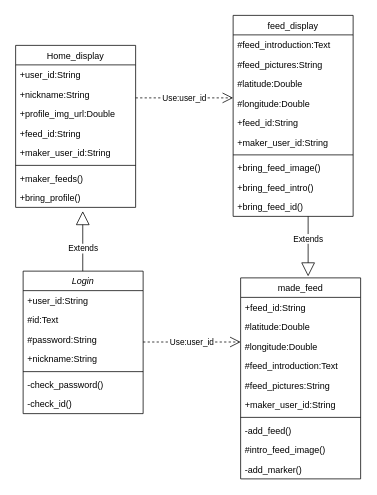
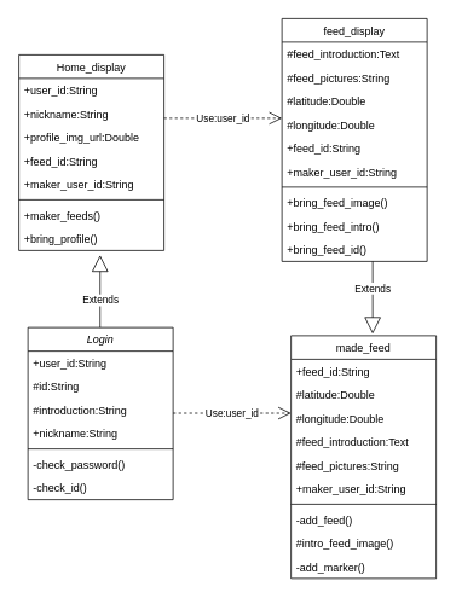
  <mxCell id="0" />
  <mxCell id="1" parent="0" />
  <mxCell id="2" value="feed_display" style="swimlane;fontStyle=0;align=center;verticalAlign=top;childLayout=stackLayout;horizontal=1;startSize=26;horizontalStack=0;resizeParent=1;resizeLast=0;collapsible=1;marginBottom=0;rounded=0;shadow=0;strokeWidth=1;" vertex="1" parent="1"><mxGeometry x="310" y="20" width="160" height="268" as="geometry"><mxRectangle x="550" y="140" width="160" height="26" as="alternateBounds" /></mxGeometry></mxCell>
  <mxCell id="3" value="#feed_introduction:Text" style="text;align=left;verticalAlign=top;spacingLeft=4;spacingRight=4;overflow=hidden;rotatable=0;points=[[0,0.5],[1,0.5]];portConstraint=eastwest;" vertex="1" parent="2"><mxGeometry y="26" width="160" height="26" as="geometry" /></mxCell>
  <mxCell id="4" value="#feed_pictures:String" style="text;align=left;verticalAlign=top;spacingLeft=4;spacingRight=4;overflow=hidden;rotatable=0;points=[[0,0.5],[1,0.5]];portConstraint=eastwest;rounded=0;shadow=0;html=0;" vertex="1" parent="2"><mxGeometry y="52" width="160" height="26" as="geometry" /></mxCell>
  <mxCell id="5" value="#latitude:Double" style="text;align=left;verticalAlign=top;spacingLeft=4;spacingRight=4;overflow=hidden;rotatable=0;points=[[0,0.5],[1,0.5]];portConstraint=eastwest;rounded=0;shadow=0;html=0;" vertex="1" parent="2"><mxGeometry y="78" width="160" height="26" as="geometry" /></mxCell>
  <mxCell id="6" value="#longitude:Double" style="text;align=left;verticalAlign=top;spacingLeft=4;spacingRight=4;overflow=hidden;rotatable=0;points=[[0,0.5],[1,0.5]];portConstraint=eastwest;rounded=0;shadow=0;html=0;" vertex="1" parent="2"><mxGeometry y="104" width="160" height="26" as="geometry" /></mxCell>
  <mxCell id="7" value="+feed_id:String" style="text;align=left;verticalAlign=top;spacingLeft=4;spacingRight=4;overflow=hidden;rotatable=0;points=[[0,0.5],[1,0.5]];portConstraint=eastwest;" vertex="1" parent="2"><mxGeometry y="130" width="160" height="26" as="geometry" /></mxCell>
  <mxCell id="8" value="+maker_user_id:String" style="text;align=left;verticalAlign=top;spacingLeft=4;spacingRight=4;overflow=hidden;rotatable=0;points=[[0,0.5],[1,0.5]];portConstraint=eastwest;rounded=0;shadow=0;html=0;" vertex="1" parent="2"><mxGeometry y="156" width="160" height="26" as="geometry" /></mxCell>
  <mxCell id="9" value="" style="line;html=1;strokeWidth=1;align=left;verticalAlign=middle;spacingTop=-1;spacingLeft=3;spacingRight=3;rotatable=0;labelPosition=right;points=[];portConstraint=eastwest;" vertex="1" parent="2"><mxGeometry y="182" width="160" height="8" as="geometry" /></mxCell>
  <mxCell id="10" value="+bring_feed_image()" style="text;align=left;verticalAlign=top;spacingLeft=4;spacingRight=4;overflow=hidden;rotatable=0;points=[[0,0.5],[1,0.5]];portConstraint=eastwest;" vertex="1" parent="2"><mxGeometry y="190" width="160" height="26" as="geometry" /></mxCell>
  <mxCell id="11" value="+bring_feed_intro()" style="text;align=left;verticalAlign=top;spacingLeft=4;spacingRight=4;overflow=hidden;rotatable=0;points=[[0,0.5],[1,0.5]];portConstraint=eastwest;rounded=0;shadow=0;html=0;" vertex="1" parent="2"><mxGeometry y="216" width="160" height="26" as="geometry" /></mxCell>
  <mxCell id="12" value="+bring_feed_id()" style="text;align=left;verticalAlign=top;spacingLeft=4;spacingRight=4;overflow=hidden;rotatable=0;points=[[0,0.5],[1,0.5]];portConstraint=eastwest;rounded=0;shadow=0;html=0;" vertex="1" parent="2"><mxGeometry y="242" width="160" height="26" as="geometry" /></mxCell>
  <mxCell id="13" value="made_feed" style="swimlane;fontStyle=0;align=center;verticalAlign=top;childLayout=stackLayout;horizontal=1;startSize=26;horizontalStack=0;resizeParent=1;resizeLast=0;collapsible=1;marginBottom=0;rounded=0;shadow=0;strokeWidth=1;" vertex="1" parent="1"><mxGeometry x="320" y="370" width="160" height="268" as="geometry"><mxRectangle x="330" y="360" width="170" height="26" as="alternateBounds" /></mxGeometry></mxCell>
  <mxCell id="14" value="+feed_id:String" style="text;align=left;verticalAlign=top;spacingLeft=4;spacingRight=4;overflow=hidden;rotatable=0;points=[[0,0.5],[1,0.5]];portConstraint=eastwest;" vertex="1" parent="13"><mxGeometry y="26" width="160" height="26" as="geometry" /></mxCell>
  <mxCell id="15" value="#latitude:Double" style="text;align=left;verticalAlign=top;spacingLeft=4;spacingRight=4;overflow=hidden;rotatable=0;points=[[0,0.5],[1,0.5]];portConstraint=eastwest;rounded=0;shadow=0;html=0;" vertex="1" parent="13"><mxGeometry y="52" width="160" height="26" as="geometry" /></mxCell>
  <mxCell id="16" value="#longitude:Double" style="text;align=left;verticalAlign=top;spacingLeft=4;spacingRight=4;overflow=hidden;rotatable=0;points=[[0,0.5],[1,0.5]];portConstraint=eastwest;rounded=0;shadow=0;html=0;" vertex="1" parent="13"><mxGeometry y="78" width="160" height="26" as="geometry" /></mxCell>
  <mxCell id="17" value="#feed_introduction:Text" style="text;align=left;verticalAlign=top;spacingLeft=4;spacingRight=4;overflow=hidden;rotatable=0;points=[[0,0.5],[1,0.5]];portConstraint=eastwest;rounded=0;shadow=0;html=0;" vertex="1" parent="13"><mxGeometry y="104" width="160" height="26" as="geometry" /></mxCell>
  <mxCell id="18" value="#feed_pictures:String" style="text;align=left;verticalAlign=top;spacingLeft=4;spacingRight=4;overflow=hidden;rotatable=0;points=[[0,0.5],[1,0.5]];portConstraint=eastwest;rounded=0;shadow=0;html=0;" vertex="1" parent="13"><mxGeometry y="130" width="160" height="26" as="geometry" /></mxCell>
  <mxCell id="19" value="+maker_user_id:String" style="text;align=left;verticalAlign=top;spacingLeft=4;spacingRight=4;overflow=hidden;rotatable=0;points=[[0,0.5],[1,0.5]];portConstraint=eastwest;rounded=0;shadow=0;html=0;" vertex="1" parent="13"><mxGeometry y="156" width="160" height="26" as="geometry" /></mxCell>
  <mxCell id="20" value="" style="line;html=1;strokeWidth=1;align=left;verticalAlign=middle;spacingTop=-1;spacingLeft=3;spacingRight=3;rotatable=0;labelPosition=right;points=[];portConstraint=eastwest;" vertex="1" parent="13"><mxGeometry y="182" width="160" height="8" as="geometry" /></mxCell>
  <mxCell id="21" value="-add_feed()" style="text;align=left;verticalAlign=top;spacingLeft=4;spacingRight=4;overflow=hidden;rotatable=0;points=[[0,0.5],[1,0.5]];portConstraint=eastwest;rounded=0;shadow=0;html=0;" vertex="1" parent="13"><mxGeometry y="190" width="160" height="26" as="geometry" /></mxCell>
  <mxCell id="22" value="#intro_feed_image()" style="text;align=left;verticalAlign=top;spacingLeft=4;spacingRight=4;overflow=hidden;rotatable=0;points=[[0,0.5],[1,0.5]];portConstraint=eastwest;rounded=0;shadow=0;html=0;" vertex="1" parent="13"><mxGeometry y="216" width="160" height="26" as="geometry" /></mxCell>
  <mxCell id="23" value="-add_marker()" style="text;align=left;verticalAlign=top;spacingLeft=4;spacingRight=4;overflow=hidden;rotatable=0;points=[[0,0.5],[1,0.5]];portConstraint=eastwest;rounded=0;shadow=0;html=0;" vertex="1" parent="13"><mxGeometry y="242" width="160" height="26" as="geometry" /></mxCell>
  <mxCell id="24" value="Home_display" style="swimlane;fontStyle=0;align=center;verticalAlign=top;childLayout=stackLayout;horizontal=1;startSize=26;horizontalStack=0;resizeParent=1;resizeLast=0;collapsible=1;marginBottom=0;rounded=0;shadow=0;strokeWidth=1;" vertex="1" parent="1"><mxGeometry x="20" y="60" width="160" height="216" as="geometry"><mxRectangle x="550" y="140" width="160" height="26" as="alternateBounds" /></mxGeometry></mxCell>
  <mxCell id="25" value="+user_id:String" style="text;align=left;verticalAlign=top;spacingLeft=4;spacingRight=4;overflow=hidden;rotatable=0;points=[[0,0.5],[1,0.5]];portConstraint=eastwest;" vertex="1" parent="24"><mxGeometry y="26" width="160" height="26" as="geometry" /></mxCell>
  <mxCell id="26" value="+nickname:String" style="text;align=left;verticalAlign=top;spacingLeft=4;spacingRight=4;overflow=hidden;rotatable=0;points=[[0,0.5],[1,0.5]];portConstraint=eastwest;rounded=0;shadow=0;html=0;" vertex="1" parent="24"><mxGeometry y="52" width="160" height="26" as="geometry" /></mxCell>
  <mxCell id="27" value="+profile_img_url:Double" style="text;align=left;verticalAlign=top;spacingLeft=4;spacingRight=4;overflow=hidden;rotatable=0;points=[[0,0.5],[1,0.5]];portConstraint=eastwest;rounded=0;shadow=0;html=0;" vertex="1" parent="24"><mxGeometry y="78" width="160" height="26" as="geometry" /></mxCell>
  <mxCell id="28" value="+feed_id:String" style="text;align=left;verticalAlign=top;spacingLeft=4;spacingRight=4;overflow=hidden;rotatable=0;points=[[0,0.5],[1,0.5]];portConstraint=eastwest;" vertex="1" parent="24"><mxGeometry y="104" width="160" height="26" as="geometry" /></mxCell>
  <mxCell id="29" value="+maker_user_id:String" style="text;align=left;verticalAlign=top;spacingLeft=4;spacingRight=4;overflow=hidden;rotatable=0;points=[[0,0.5],[1,0.5]];portConstraint=eastwest;rounded=0;shadow=0;html=0;" vertex="1" parent="24"><mxGeometry y="130" width="160" height="26" as="geometry" /></mxCell>
  <mxCell id="30" value="" style="line;html=1;strokeWidth=1;align=left;verticalAlign=middle;spacingTop=-1;spacingLeft=3;spacingRight=3;rotatable=0;labelPosition=right;points=[];portConstraint=eastwest;" vertex="1" parent="24"><mxGeometry y="156" width="160" height="8" as="geometry" /></mxCell>
  <mxCell id="31" value="+maker_feeds()" style="text;align=left;verticalAlign=top;spacingLeft=4;spacingRight=4;overflow=hidden;rotatable=0;points=[[0,0.5],[1,0.5]];portConstraint=eastwest;" vertex="1" parent="24"><mxGeometry y="164" width="160" height="26" as="geometry" /></mxCell>
  <mxCell id="32" value="+bring_profile()" style="text;align=left;verticalAlign=top;spacingLeft=4;spacingRight=4;overflow=hidden;rotatable=0;points=[[0,0.5],[1,0.5]];portConstraint=eastwest;" vertex="1" parent="24"><mxGeometry y="190" width="160" height="26" as="geometry" /></mxCell>
  <mxCell id="33" value="Login" style="swimlane;fontStyle=2;align=center;verticalAlign=top;childLayout=stackLayout;horizontal=1;startSize=26;horizontalStack=0;resizeParent=1;resizeLast=0;collapsible=1;marginBottom=0;rounded=0;shadow=0;strokeWidth=1;" vertex="1" parent="1"><mxGeometry x="30" y="361" width="160" height="190" as="geometry"><mxRectangle x="230" y="140" width="160" height="26" as="alternateBounds" /></mxGeometry></mxCell>
  <mxCell id="34" value="+user_id:String" style="text;align=left;verticalAlign=top;spacingLeft=4;spacingRight=4;overflow=hidden;rotatable=0;points=[[0,0.5],[1,0.5]];portConstraint=eastwest;" vertex="1" parent="33"><mxGeometry y="26" width="160" height="26" as="geometry" /></mxCell>
- <mxCell id="35" value="#id:Text" style="text;align=left;verticalAlign=top;spacingLeft=4;spacingRight=4;overflow=hidden;rotatable=0;points=[[0,0.5],[1,0.5]];portConstraint=eastwest;rounded=0;shadow=0;html=0;" vertex="1" parent="33"><mxGeometry y="52" width="160" height="26" as="geometry" /></mxCell>
- <mxCell id="36" value="#password:String" style="text;align=left;verticalAlign=top;spacingLeft=4;spacingRight=4;overflow=hidden;rotatable=0;points=[[0,0.5],[1,0.5]];portConstraint=eastwest;rounded=0;shadow=0;html=0;" vertex="1" parent="33"><mxGeometry y="78" width="160" height="26" as="geometry" /></mxCell>
+ <mxCell id="35" value="#id:String" style="text;align=left;verticalAlign=top;spacingLeft=4;spacingRight=4;overflow=hidden;rotatable=0;points=[[0,0.5],[1,0.5]];portConstraint=eastwest;rounded=0;shadow=0;html=0;" vertex="1" parent="33"><mxGeometry y="52" width="160" height="26" as="geometry" /></mxCell>
+ <mxCell id="36" value="#introduction:String" style="text;align=left;verticalAlign=top;spacingLeft=4;spacingRight=4;overflow=hidden;rotatable=0;points=[[0,0.5],[1,0.5]];portConstraint=eastwest;rounded=0;shadow=0;html=0;" vertex="1" parent="33"><mxGeometry y="78" width="160" height="26" as="geometry" /></mxCell>
  <mxCell id="37" value="+nickname:String" style="text;align=left;verticalAlign=top;spacingLeft=4;spacingRight=4;overflow=hidden;rotatable=0;points=[[0,0.5],[1,0.5]];portConstraint=eastwest;rounded=0;shadow=0;html=0;" vertex="1" parent="33"><mxGeometry y="104" width="160" height="26" as="geometry" /></mxCell>
  <mxCell id="38" value="" style="line;html=1;strokeWidth=1;align=left;verticalAlign=middle;spacingTop=-1;spacingLeft=3;spacingRight=3;rotatable=0;labelPosition=right;points=[];portConstraint=eastwest;" vertex="1" parent="33"><mxGeometry y="130" width="160" height="8" as="geometry" /></mxCell>
  <mxCell id="39" value="-check_password()" style="text;align=left;verticalAlign=top;spacingLeft=4;spacingRight=4;overflow=hidden;rotatable=0;points=[[0,0.5],[1,0.5]];portConstraint=eastwest;" vertex="1" parent="33"><mxGeometry y="138" width="160" height="26" as="geometry" /></mxCell>
  <mxCell id="40" value="-check_id()" style="text;align=left;verticalAlign=top;spacingLeft=4;spacingRight=4;overflow=hidden;rotatable=0;points=[[0,0.5],[1,0.5]];portConstraint=eastwest;" vertex="1" parent="33"><mxGeometry y="164" width="160" height="26" as="geometry" /></mxCell>
  <mxCell id="41" value="Extends" style="endArrow=block;endSize=16;endFill=0;html=1;rounded=0;" edge="1" parent="1"><mxGeometry x="-0.25" width="160" relative="1" as="geometry"><mxPoint x="410" y="288" as="sourcePoint" /><mxPoint x="410" y="368" as="targetPoint" /><mxPoint as="offset" /></mxGeometry></mxCell>
  <mxCell id="42" value="Use:user_id" style="endArrow=open;endSize=12;dashed=1;html=1;rounded=0;" edge="1" parent="1"><mxGeometry width="160" relative="1" as="geometry"><mxPoint x="180" y="130" as="sourcePoint" /><mxPoint x="310" y="130" as="targetPoint" /></mxGeometry></mxCell>
  <mxCell id="43" value="Extends" style="endArrow=block;endSize=16;endFill=0;html=1;rounded=0;" edge="1" parent="1"><mxGeometry x="-0.25" width="160" relative="1" as="geometry"><mxPoint x="109.5" y="361" as="sourcePoint" /><mxPoint x="109.5" y="281" as="targetPoint" /><mxPoint as="offset" /></mxGeometry></mxCell>
  <mxCell id="44" value="Use:user_id" style="endArrow=open;endSize=12;dashed=1;html=1;rounded=0;" edge="1" parent="1"><mxGeometry width="160" relative="1" as="geometry"><mxPoint x="190" y="455.5" as="sourcePoint" /><mxPoint x="320" y="455.5" as="targetPoint" /></mxGeometry></mxCell>
